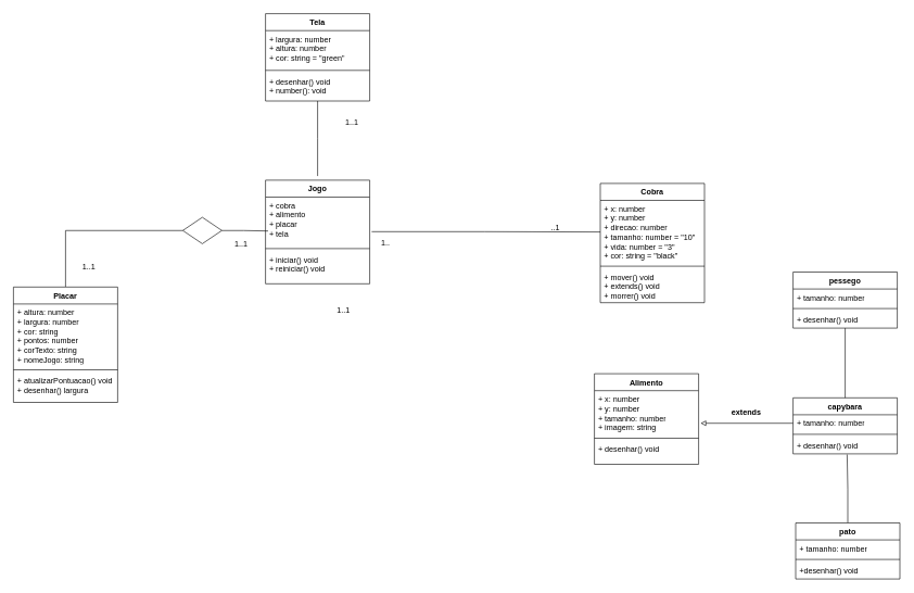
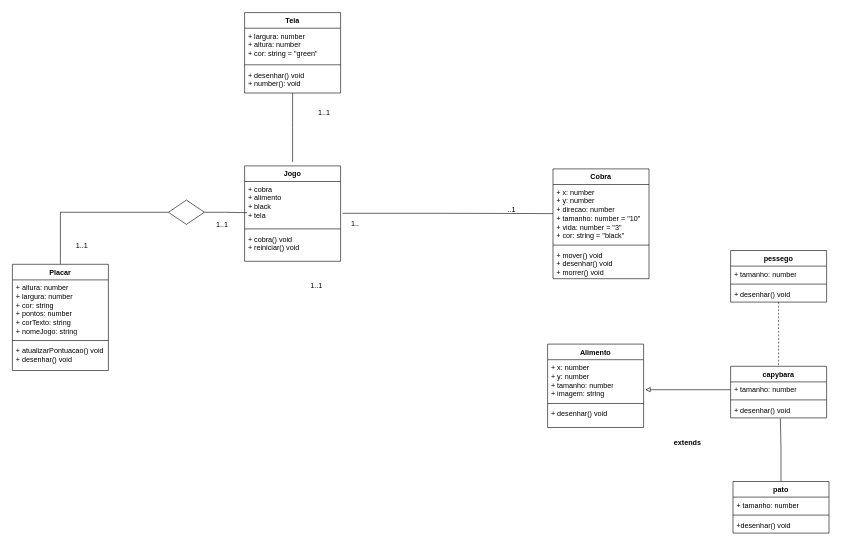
  <mxCell id="0" />
  <mxCell id="1" parent="0" />
  <mxCell id="2" value="Cobra" style="swimlane;fontStyle=1;align=center;verticalAlign=top;childLayout=stackLayout;horizontal=1;startSize=26;horizontalStack=0;resizeParent=1;resizeParentMax=0;resizeLast=0;collapsible=1;marginBottom=0;whiteSpace=wrap;html=1;" vertex="1" parent="1"><mxGeometry x="921" y="281" width="160" height="183" as="geometry" /></mxCell>
  <mxCell id="3" value="+ x: number&amp;nbsp;&lt;div&gt;+ y: number&amp;nbsp;&lt;/div&gt;&lt;div&gt;+ direcao: number&lt;/div&gt;&lt;div&gt;+ tamanho: number = &quot;10&quot;&lt;/div&gt;&lt;div&gt;+ vida: number = &quot;3&quot;&lt;/div&gt;&lt;div&gt;+ cor: string = &quot;black&quot;&lt;/div&gt;" style="text;strokeColor=none;fillColor=none;align=left;verticalAlign=top;spacingLeft=4;spacingRight=4;overflow=hidden;rotatable=0;points=[[0,0.5],[1,0.5]];portConstraint=eastwest;whiteSpace=wrap;html=1;" vertex="1" parent="2"><mxGeometry y="26" width="160" height="97" as="geometry" /></mxCell>
  <mxCell id="4" value="" style="line;strokeWidth=1;fillColor=none;align=left;verticalAlign=middle;spacingTop=-1;spacingLeft=3;spacingRight=3;rotatable=0;labelPosition=right;points=[];portConstraint=eastwest;strokeColor=inherit;" vertex="1" parent="2"><mxGeometry y="123" width="160" height="8" as="geometry" /></mxCell>
- <mxCell id="5" value="+ mover() void&lt;div&gt;+ extends() void&lt;/div&gt;&lt;div&gt;+ morrer() void&lt;/div&gt;" style="text;strokeColor=none;fillColor=none;align=left;verticalAlign=top;spacingLeft=4;spacingRight=4;overflow=hidden;rotatable=0;points=[[0,0.5],[1,0.5]];portConstraint=eastwest;whiteSpace=wrap;html=1;" vertex="1" parent="2"><mxGeometry y="131" width="160" height="52" as="geometry" /></mxCell>
+ <mxCell id="5" value="+ mover() void&lt;div&gt;+ desenhar() void&lt;/div&gt;&lt;div&gt;+ morrer() void&lt;/div&gt;" style="text;strokeColor=none;fillColor=none;align=left;verticalAlign=top;spacingLeft=4;spacingRight=4;overflow=hidden;rotatable=0;points=[[0,0.5],[1,0.5]];portConstraint=eastwest;whiteSpace=wrap;html=1;" vertex="1" parent="2"><mxGeometry y="131" width="160" height="52" as="geometry" /></mxCell>
  <mxCell id="6" style="edgeStyle=orthogonalEdgeStyle;rounded=0;orthogonalLoop=1;jettySize=auto;html=1;entryX=0.5;entryY=0;entryDx=0;entryDy=0;endArrow=none;endFill=0;" edge="1" parent="1" source="31" target="15"><mxGeometry relative="1" as="geometry" /></mxCell>
  <mxCell id="7" value="Jogo" style="swimlane;fontStyle=1;align=center;verticalAlign=top;childLayout=stackLayout;horizontal=1;startSize=26;horizontalStack=0;resizeParent=1;resizeParentMax=0;resizeLast=0;collapsible=1;marginBottom=0;whiteSpace=wrap;html=1;" vertex="1" parent="1"><mxGeometry x="407" y="276" width="160" height="159" as="geometry" /></mxCell>
- <mxCell id="8" value="+ cobra&lt;div&gt;+ alimento&lt;/div&gt;&lt;div&gt;+ placar&lt;/div&gt;&lt;div&gt;+ tela&lt;/div&gt;" style="text;strokeColor=none;fillColor=none;align=left;verticalAlign=top;spacingLeft=4;spacingRight=4;overflow=hidden;rotatable=0;points=[[0,0.5],[1,0.5]];portConstraint=eastwest;whiteSpace=wrap;html=1;" vertex="1" parent="7"><mxGeometry y="26" width="160" height="75" as="geometry" /></mxCell>
+ <mxCell id="8" value="+ cobra&lt;div&gt;+ alimento&lt;/div&gt;&lt;div&gt;+ black&lt;/div&gt;&lt;div&gt;+ tela&lt;/div&gt;" style="text;strokeColor=none;fillColor=none;align=left;verticalAlign=top;spacingLeft=4;spacingRight=4;overflow=hidden;rotatable=0;points=[[0,0.5],[1,0.5]];portConstraint=eastwest;whiteSpace=wrap;html=1;" vertex="1" parent="7"><mxGeometry y="26" width="160" height="75" as="geometry" /></mxCell>
  <mxCell id="9" value="" style="line;strokeWidth=1;fillColor=none;align=left;verticalAlign=middle;spacingTop=-1;spacingLeft=3;spacingRight=3;rotatable=0;labelPosition=right;points=[];portConstraint=eastwest;strokeColor=inherit;" vertex="1" parent="7"><mxGeometry y="101" width="160" height="8" as="geometry" /></mxCell>
- <mxCell id="10" value="+ iniciar() void&lt;div&gt;+ reiniciar() void&lt;/div&gt;" style="text;strokeColor=none;fillColor=none;align=left;verticalAlign=top;spacingLeft=4;spacingRight=4;overflow=hidden;rotatable=0;points=[[0,0.5],[1,0.5]];portConstraint=eastwest;whiteSpace=wrap;html=1;" vertex="1" parent="7"><mxGeometry y="109" width="160" height="50" as="geometry" /></mxCell>
+ <mxCell id="10" value="+ cobra() void&lt;div&gt;+ reiniciar() void&lt;/div&gt;" style="text;strokeColor=none;fillColor=none;align=left;verticalAlign=top;spacingLeft=4;spacingRight=4;overflow=hidden;rotatable=0;points=[[0,0.5],[1,0.5]];portConstraint=eastwest;whiteSpace=wrap;html=1;" vertex="1" parent="7"><mxGeometry y="109" width="160" height="50" as="geometry" /></mxCell>
  <mxCell id="11" value="Alimento" style="swimlane;fontStyle=1;align=center;verticalAlign=top;childLayout=stackLayout;horizontal=1;startSize=26;horizontalStack=0;resizeParent=1;resizeParentMax=0;resizeLast=0;collapsible=1;marginBottom=0;whiteSpace=wrap;html=1;" vertex="1" parent="1"><mxGeometry x="912" y="573" width="160" height="139" as="geometry" /></mxCell>
  <mxCell id="12" value="+ x: number&lt;div&gt;+ y: number&amp;nbsp;&lt;div&gt;+ tamanho: number&lt;/div&gt;&lt;/div&gt;&lt;div&gt;+ imagem: string&lt;/div&gt;" style="text;strokeColor=none;fillColor=none;align=left;verticalAlign=top;spacingLeft=4;spacingRight=4;overflow=hidden;rotatable=0;points=[[0,0.5],[1,0.5]];portConstraint=eastwest;whiteSpace=wrap;html=1;" vertex="1" parent="11"><mxGeometry y="26" width="160" height="69" as="geometry" /></mxCell>
  <mxCell id="13" value="" style="line;strokeWidth=1;fillColor=none;align=left;verticalAlign=middle;spacingTop=-1;spacingLeft=3;spacingRight=3;rotatable=0;labelPosition=right;points=[];portConstraint=eastwest;strokeColor=inherit;" vertex="1" parent="11"><mxGeometry y="95" width="160" height="8" as="geometry" /></mxCell>
  <mxCell id="14" value="&lt;div&gt;+ desenhar() void&lt;/div&gt;" style="text;strokeColor=none;fillColor=none;align=left;verticalAlign=top;spacingLeft=4;spacingRight=4;overflow=hidden;rotatable=0;points=[[0,0.5],[1,0.5]];portConstraint=eastwest;whiteSpace=wrap;html=1;" vertex="1" parent="11"><mxGeometry y="103" width="160" height="36" as="geometry" /></mxCell>
  <mxCell id="15" value="Placar" style="swimlane;fontStyle=1;align=center;verticalAlign=top;childLayout=stackLayout;horizontal=1;startSize=26;horizontalStack=0;resizeParent=1;resizeParentMax=0;resizeLast=0;collapsible=1;marginBottom=0;whiteSpace=wrap;html=1;" vertex="1" parent="1"><mxGeometry x="20" y="440" width="160" height="177" as="geometry" /></mxCell>
  <mxCell id="16" value="&lt;div&gt;+ altura: number&lt;/div&gt;&lt;div&gt;+ largura: number&lt;/div&gt;&lt;div&gt;+ cor: string&lt;/div&gt;&lt;div&gt;+ pontos: number&lt;/div&gt;&lt;div&gt;+ corTexto: string&lt;/div&gt;&lt;div&gt;+ nomeJogo: string&lt;/div&gt;" style="text;strokeColor=none;fillColor=none;align=left;verticalAlign=top;spacingLeft=4;spacingRight=4;overflow=hidden;rotatable=0;points=[[0,0.5],[1,0.5]];portConstraint=eastwest;whiteSpace=wrap;html=1;" vertex="1" parent="15"><mxGeometry y="26" width="160" height="97" as="geometry" /></mxCell>
  <mxCell id="17" value="" style="line;strokeWidth=1;fillColor=none;align=left;verticalAlign=middle;spacingTop=-1;spacingLeft=3;spacingRight=3;rotatable=0;labelPosition=right;points=[];portConstraint=eastwest;strokeColor=inherit;" vertex="1" parent="15"><mxGeometry y="123" width="160" height="8" as="geometry" /></mxCell>
- <mxCell id="18" value="+ atualizarPontuacao() void&lt;div&gt;+ desenhar() largura&lt;/div&gt;" style="text;strokeColor=none;fillColor=none;align=left;verticalAlign=top;spacingLeft=4;spacingRight=4;overflow=hidden;rotatable=0;points=[[0,0.5],[1,0.5]];portConstraint=eastwest;whiteSpace=wrap;html=1;" vertex="1" parent="15"><mxGeometry y="131" width="160" height="46" as="geometry" /></mxCell>
+ <mxCell id="18" value="+ atualizarPontuacao() void&lt;div&gt;+ desenhar() void&lt;/div&gt;" style="text;strokeColor=none;fillColor=none;align=left;verticalAlign=top;spacingLeft=4;spacingRight=4;overflow=hidden;rotatable=0;points=[[0,0.5],[1,0.5]];portConstraint=eastwest;whiteSpace=wrap;html=1;" vertex="1" parent="15"><mxGeometry y="131" width="160" height="46" as="geometry" /></mxCell>
  <mxCell id="19" style="edgeStyle=orthogonalEdgeStyle;rounded=0;orthogonalLoop=1;jettySize=auto;html=1;endArrow=none;endFill=0;" edge="1" parent="1" source="20"><mxGeometry relative="1" as="geometry"><mxPoint x="487" y="269.636" as="targetPoint" /></mxGeometry></mxCell>
  <mxCell id="20" value="Tela" style="swimlane;fontStyle=1;align=center;verticalAlign=top;childLayout=stackLayout;horizontal=1;startSize=26;horizontalStack=0;resizeParent=1;resizeParentMax=0;resizeLast=0;collapsible=1;marginBottom=0;whiteSpace=wrap;html=1;" vertex="1" parent="1"><mxGeometry x="407" y="20.5" width="160" height="134" as="geometry" /></mxCell>
  <mxCell id="21" value="&lt;div&gt;+ largura: number&lt;/div&gt;&lt;div&gt;+ altura: number&lt;/div&gt;&lt;div&gt;+ cor: string = &quot;green&quot;&lt;/div&gt;" style="text;strokeColor=none;fillColor=none;align=left;verticalAlign=top;spacingLeft=4;spacingRight=4;overflow=hidden;rotatable=0;points=[[0,0.5],[1,0.5]];portConstraint=eastwest;whiteSpace=wrap;html=1;" vertex="1" parent="20"><mxGeometry y="26" width="160" height="57" as="geometry" /></mxCell>
  <mxCell id="22" value="" style="line;strokeWidth=1;fillColor=none;align=left;verticalAlign=middle;spacingTop=-1;spacingLeft=3;spacingRight=3;rotatable=0;labelPosition=right;points=[];portConstraint=eastwest;strokeColor=inherit;" vertex="1" parent="20"><mxGeometry y="83" width="160" height="8" as="geometry" /></mxCell>
  <mxCell id="23" value="&lt;div&gt;+ desenhar() void&lt;br&gt;+ number(): void&lt;/div&gt;" style="text;strokeColor=none;fillColor=none;align=left;verticalAlign=top;spacingLeft=4;spacingRight=4;overflow=hidden;rotatable=0;points=[[0,0.5],[1,0.5]];portConstraint=eastwest;whiteSpace=wrap;html=1;" vertex="1" parent="20"><mxGeometry y="91" width="160" height="43" as="geometry" /></mxCell>
  <mxCell id="24" style="edgeStyle=orthogonalEdgeStyle;rounded=0;orthogonalLoop=1;jettySize=auto;html=1;startArrow=none;startFill=0;shadow=0;endArrow=none;endFill=0;exitX=1.019;exitY=0.707;exitDx=0;exitDy=0;exitPerimeter=0;" edge="1" parent="1" source="8" target="3"><mxGeometry relative="1" as="geometry"><mxPoint x="686" y="353" as="sourcePoint" /></mxGeometry></mxCell>
  <mxCell id="25" value="1.." style="text;html=1;align=center;verticalAlign=middle;resizable=0;points=[];autosize=1;strokeColor=none;fillColor=none;" vertex="1" parent="1"><mxGeometry x="575" y="359" width="31" height="26" as="geometry" /></mxCell>
  <mxCell id="26" value="1..1" style="text;html=1;align=center;verticalAlign=middle;whiteSpace=wrap;rounded=0;" vertex="1" parent="1"><mxGeometry x="510" y="172" width="60" height="30" as="geometry" /></mxCell>
  <mxCell id="27" value="..1" style="text;html=1;align=center;verticalAlign=middle;resizable=0;points=[];autosize=1;strokeColor=none;fillColor=none;" vertex="1" parent="1"><mxGeometry x="836" y="336" width="31" height="26" as="geometry" /></mxCell>
  <mxCell id="28" value="1..1" style="text;html=1;align=center;verticalAlign=middle;whiteSpace=wrap;rounded=0;" vertex="1" parent="1"><mxGeometry x="340" y="360" width="60" height="30" as="geometry" /></mxCell>
  <mxCell id="29" value="1..1" style="text;html=1;align=center;verticalAlign=middle;whiteSpace=wrap;rounded=0;" vertex="1" parent="1"><mxGeometry x="106" y="395" width="60" height="30" as="geometry" /></mxCell>
  <mxCell id="30" value="1..1" style="text;html=1;align=center;verticalAlign=middle;whiteSpace=wrap;rounded=0;" vertex="1" parent="1"><mxGeometry x="497" y="449" width="60" height="54" as="geometry" /></mxCell>
  <mxCell id="31" value="" style="rhombus;whiteSpace=wrap;html=1;" vertex="1" parent="1"><mxGeometry x="280" y="333" width="60" height="40.5" as="geometry" /></mxCell>
  <mxCell id="32" style="edgeStyle=orthogonalEdgeStyle;rounded=0;orthogonalLoop=1;jettySize=auto;html=1;entryX=0.025;entryY=0.693;entryDx=0;entryDy=0;entryPerimeter=0;endArrow=none;endFill=0;" edge="1" parent="1" source="31" target="8"><mxGeometry relative="1" as="geometry" /></mxCell>
  <mxCell id="33" value="capybara" style="swimlane;fontStyle=1;align=center;verticalAlign=top;childLayout=stackLayout;horizontal=1;startSize=26;horizontalStack=0;resizeParent=1;resizeParentMax=0;resizeLast=0;collapsible=1;marginBottom=0;whiteSpace=wrap;html=1;" vertex="1" parent="1"><mxGeometry x="1217" y="610" width="160" height="86" as="geometry" /></mxCell>
  <mxCell id="34" value="+ tamanho: number" style="text;strokeColor=none;fillColor=none;align=left;verticalAlign=top;spacingLeft=4;spacingRight=4;overflow=hidden;rotatable=0;points=[[0,0.5],[1,0.5]];portConstraint=eastwest;whiteSpace=wrap;html=1;" vertex="1" parent="33"><mxGeometry y="26" width="160" height="26" as="geometry" /></mxCell>
  <mxCell id="35" value="" style="line;strokeWidth=1;fillColor=none;align=left;verticalAlign=middle;spacingTop=-1;spacingLeft=3;spacingRight=3;rotatable=0;labelPosition=right;points=[];portConstraint=eastwest;strokeColor=inherit;" vertex="1" parent="33"><mxGeometry y="52" width="160" height="8" as="geometry" /></mxCell>
  <mxCell id="36" value="+ desenhar() void" style="text;strokeColor=none;fillColor=none;align=left;verticalAlign=top;spacingLeft=4;spacingRight=4;overflow=hidden;rotatable=0;points=[[0,0.5],[1,0.5]];portConstraint=eastwest;whiteSpace=wrap;html=1;" vertex="1" parent="33"><mxGeometry y="60" width="160" height="26" as="geometry" /></mxCell>
- <mxCell id="37" style="edgeStyle=orthogonalEdgeStyle;rounded=0;orthogonalLoop=1;jettySize=auto;html=1;endArrow=none;endFill=0;" edge="1" parent="1" source="38" target="33"><mxGeometry relative="1" as="geometry" /></mxCell>
+ <mxCell id="37" style="edgeStyle=orthogonalEdgeStyle;rounded=0;orthogonalLoop=1;jettySize=auto;html=1;endArrow=none;endFill=0;dashed=1;" edge="1" parent="1" source="38" target="33"><mxGeometry relative="1" as="geometry" /></mxCell>
  <mxCell id="38" value="pessego" style="swimlane;fontStyle=1;align=center;verticalAlign=top;childLayout=stackLayout;horizontal=1;startSize=26;horizontalStack=0;resizeParent=1;resizeParentMax=0;resizeLast=0;collapsible=1;marginBottom=0;whiteSpace=wrap;html=1;" vertex="1" parent="1"><mxGeometry x="1217" y="417" width="160" height="86" as="geometry" /></mxCell>
  <mxCell id="39" value="+ tamanho: number" style="text;strokeColor=none;fillColor=none;align=left;verticalAlign=top;spacingLeft=4;spacingRight=4;overflow=hidden;rotatable=0;points=[[0,0.5],[1,0.5]];portConstraint=eastwest;whiteSpace=wrap;html=1;" vertex="1" parent="38"><mxGeometry y="26" width="160" height="26" as="geometry" /></mxCell>
  <mxCell id="40" value="" style="line;strokeWidth=1;fillColor=none;align=left;verticalAlign=middle;spacingTop=-1;spacingLeft=3;spacingRight=3;rotatable=0;labelPosition=right;points=[];portConstraint=eastwest;strokeColor=inherit;" vertex="1" parent="38"><mxGeometry y="52" width="160" height="8" as="geometry" /></mxCell>
  <mxCell id="41" value="+ desenhar() void" style="text;strokeColor=none;fillColor=none;align=left;verticalAlign=top;spacingLeft=4;spacingRight=4;overflow=hidden;rotatable=0;points=[[0,0.5],[1,0.5]];portConstraint=eastwest;whiteSpace=wrap;html=1;" vertex="1" parent="38"><mxGeometry y="60" width="160" height="26" as="geometry" /></mxCell>
  <mxCell id="42" style="edgeStyle=orthogonalEdgeStyle;rounded=0;orthogonalLoop=1;jettySize=auto;html=1;endArrow=none;endFill=0;" edge="1" parent="1" source="43"><mxGeometry relative="1" as="geometry"><mxPoint x="1300" y="697" as="targetPoint" /></mxGeometry></mxCell>
  <mxCell id="43" value="pato" style="swimlane;fontStyle=1;align=center;verticalAlign=top;childLayout=stackLayout;horizontal=1;startSize=26;horizontalStack=0;resizeParent=1;resizeParentMax=0;resizeLast=0;collapsible=1;marginBottom=0;whiteSpace=wrap;html=1;" vertex="1" parent="1"><mxGeometry x="1221" y="802" width="160" height="86" as="geometry" /></mxCell>
  <mxCell id="44" value="+ tamanho: number" style="text;strokeColor=none;fillColor=none;align=left;verticalAlign=top;spacingLeft=4;spacingRight=4;overflow=hidden;rotatable=0;points=[[0,0.5],[1,0.5]];portConstraint=eastwest;whiteSpace=wrap;html=1;" vertex="1" parent="43"><mxGeometry y="26" width="160" height="26" as="geometry" /></mxCell>
  <mxCell id="45" value="" style="line;strokeWidth=1;fillColor=none;align=left;verticalAlign=middle;spacingTop=-1;spacingLeft=3;spacingRight=3;rotatable=0;labelPosition=right;points=[];portConstraint=eastwest;strokeColor=inherit;" vertex="1" parent="43"><mxGeometry y="52" width="160" height="8" as="geometry" /></mxCell>
  <mxCell id="46" value="+desenhar() void" style="text;strokeColor=none;fillColor=none;align=left;verticalAlign=top;spacingLeft=4;spacingRight=4;overflow=hidden;rotatable=0;points=[[0,0.5],[1,0.5]];portConstraint=eastwest;whiteSpace=wrap;html=1;" vertex="1" parent="43"><mxGeometry y="60" width="160" height="26" as="geometry" /></mxCell>
  <mxCell id="47" style="edgeStyle=orthogonalEdgeStyle;rounded=0;orthogonalLoop=1;jettySize=auto;html=1;entryX=1.019;entryY=0.725;entryDx=0;entryDy=0;entryPerimeter=0;endArrow=block;endFill=0;" edge="1" parent="1" source="34" target="12"><mxGeometry relative="1" as="geometry" /></mxCell>
- <mxCell id="48" value="extends" style="text;align=center;fontStyle=1;verticalAlign=middle;spacingLeft=3;spacingRight=3;strokeColor=none;rotatable=0;points=[[0,0.5],[1,0.5]];portConstraint=eastwest;html=1;" vertex="1" parent="1"><mxGeometry x="1105" y="620" width="80" height="26" as="geometry" /></mxCell>
+ <mxCell id="48" value="extends" style="text;align=center;fontStyle=1;verticalAlign=middle;spacingLeft=3;spacingRight=3;strokeColor=none;rotatable=0;points=[[0,0.5],[1,0.5]];portConstraint=eastwest;html=1;" vertex="1" parent="1"><mxGeometry x="1105" y="725" width="80" height="26" as="geometry" /></mxCell>
